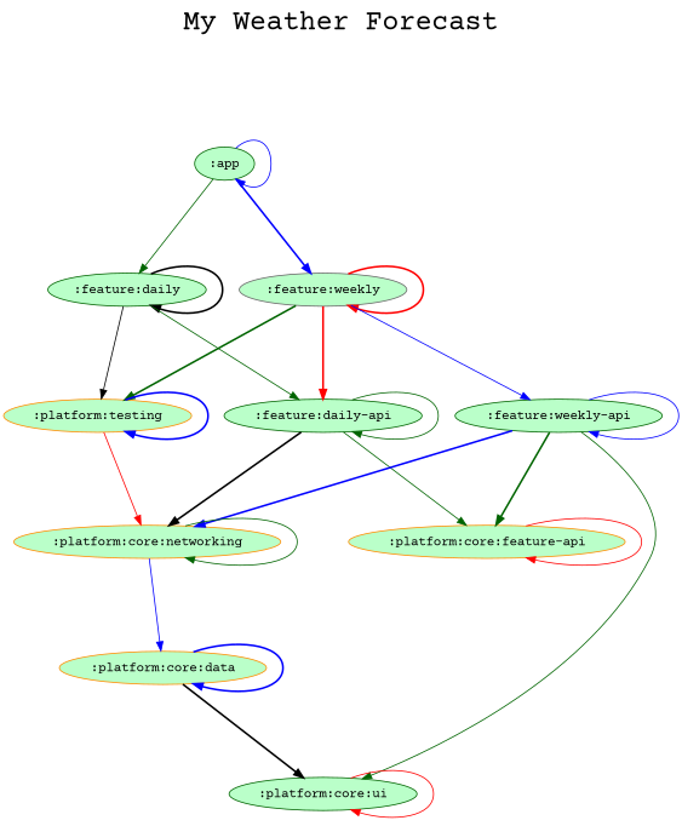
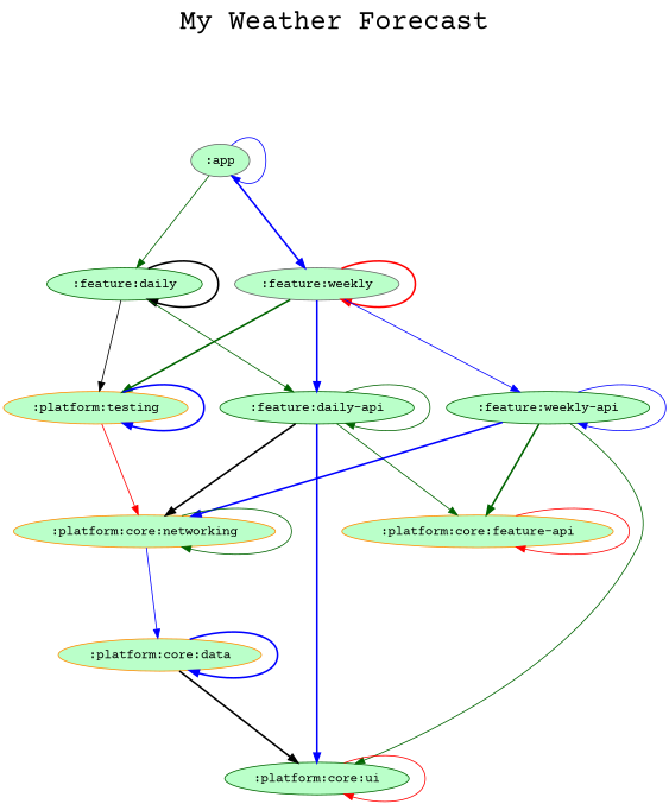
  digraph {
    fontname="Courier Prime"
    fontsize=30
    label="My Weather Forecast\n "
    labelloc=t
    rankdir=TB
    ranksep=1.4
    node [color=darkgreen fillcolor="#baffc9" fontname="Courier Prime" style=filled]
    edge [color=blue fontname="Courier Prime" style=solid]
-   ":app"
+   ":app" [color=gray40]
    ":feature:daily"
    ":feature:weekly" [color=gray40]
    ":feature:daily-api"
    ":platform:testing" [color=darkorange]
    ":feature:weekly-api"
    ":platform:core:feature-api" [color=darkorange]
    ":platform:core:networking" [color=darkorange]
    ":platform:core:ui"
    ":platform:core:data" [color=darkorange]
    subgraph sub_1 {
      rank=same
    }
    ":app" -> ":app"
    ":app" -> ":feature:daily" [color=darkgreen]
    ":app" -> ":feature:weekly" [style=bold]
    ":feature:daily" -> ":feature:daily" [color=black style=bold]
    ":feature:daily" -> ":feature:daily-api" [color=darkgreen]
    ":feature:daily" -> ":platform:testing" [color=black]
    ":feature:weekly" -> ":feature:weekly" [color=red style=bold]
-   ":feature:weekly" -> ":feature:daily-api" [color=red style=bold]
+   ":feature:weekly" -> ":feature:daily-api" [style=bold]
    ":feature:weekly" -> ":platform:testing" [color=darkgreen style=bold]
    ":feature:weekly" -> ":feature:weekly-api"
    ":feature:daily-api" -> ":feature:daily-api" [color=darkgreen]
    ":feature:daily-api" -> ":platform:core:feature-api" [color=darkgreen]
    ":feature:daily-api" -> ":platform:core:networking" [color=black style=bold]
+   ":feature:daily-api" -> ":platform:core:ui" [style=bold]
    ":platform:testing" -> ":platform:testing" [style=bold]
    ":platform:testing" -> ":platform:core:networking" [color=red]
    ":feature:weekly-api" -> ":feature:weekly-api"
    ":feature:weekly-api" -> ":platform:core:feature-api" [color=darkgreen style=bold]
    ":feature:weekly-api" -> ":platform:core:networking" [style=bold]
    ":feature:weekly-api" -> ":platform:core:ui" [color=darkgreen]
    ":platform:core:feature-api" -> ":platform:core:feature-api" [color=red]
    ":platform:core:networking" -> ":platform:core:networking" [color=darkgreen]
    ":platform:core:networking" -> ":platform:core:data"
    ":platform:core:ui" -> ":platform:core:ui" [color=red]
    ":platform:core:data" -> ":platform:core:ui" [color=black style=bold]
    ":platform:core:data" -> ":platform:core:data" [style=bold]
  }
